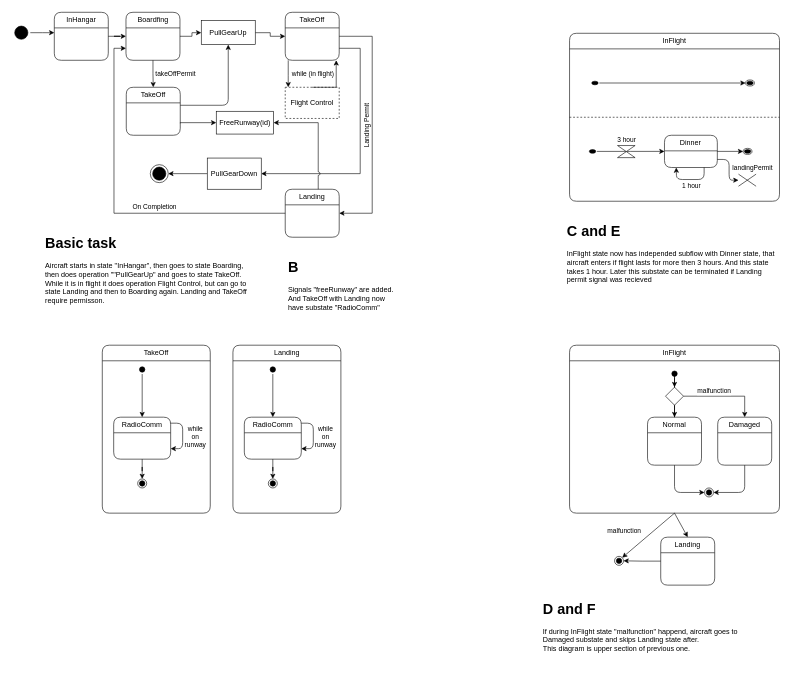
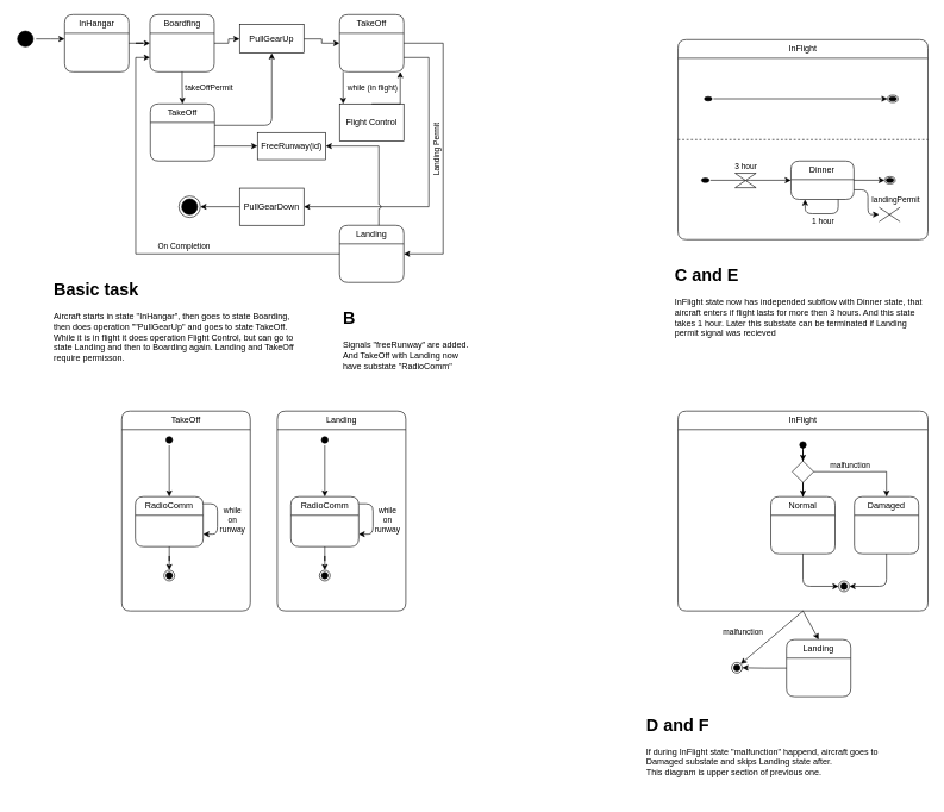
  <mxCell id="0" />
  <mxCell id="1" parent="0" />
  <mxCell id="2" value="InFlight" style="swimlane;fontStyle=0;childLayout=stackLayout;horizontal=1;startSize=26;fillColor=none;horizontalStack=0;resizeParent=1;resizeParentMax=0;resizeLast=0;collapsible=1;marginBottom=0;whiteSpace=wrap;html=1;rounded=1;aspect=fixed;container=0;movable=1;resizable=1;rotatable=1;deletable=1;editable=1;locked=0;connectable=1;" parent="1" vertex="1"><mxGeometry x="949" y="55" width="350" height="280" as="geometry" /></mxCell>
  <mxCell id="3" style="edgeStyle=orthogonalEdgeStyle;rounded=0;orthogonalLoop=1;jettySize=auto;html=1;" parent="1" source="4" edge="1"><mxGeometry relative="1" as="geometry"><mxPoint x="90" y="54" as="targetPoint" /></mxGeometry></mxCell>
  <mxCell id="4" value="" style="ellipse;html=1;shape=startState;fillColor=#000000;strokeColor=default;" parent="1" vertex="1"><mxGeometry x="20" y="39" width="30" height="30" as="geometry" /></mxCell>
  <mxCell id="5" style="edgeStyle=orthogonalEdgeStyle;rounded=0;orthogonalLoop=1;jettySize=auto;html=1;entryX=0;entryY=0.5;entryDx=0;entryDy=0;" parent="1" source="6" target="10" edge="1"><mxGeometry relative="1" as="geometry" /></mxCell>
  <mxCell id="6" value="InHangar" style="swimlane;fontStyle=0;childLayout=stackLayout;horizontal=1;startSize=26;fillColor=none;horizontalStack=0;resizeParent=1;resizeParentMax=0;resizeLast=0;collapsible=1;marginBottom=0;whiteSpace=wrap;html=1;rounded=1;" parent="1" vertex="1"><mxGeometry x="90" y="20" width="90" height="80" as="geometry" /></mxCell>
  <mxCell id="7" style="edgeStyle=orthogonalEdgeStyle;rounded=0;orthogonalLoop=1;jettySize=auto;html=1;entryX=0;entryY=0.5;entryDx=0;entryDy=0;" parent="1" source="10" target="12" edge="1"><mxGeometry relative="1" as="geometry" /></mxCell>
  <mxCell id="8" style="edgeStyle=orthogonalEdgeStyle;rounded=0;orthogonalLoop=1;jettySize=auto;html=1;entryX=0.5;entryY=0;entryDx=0;entryDy=0;" parent="1" source="10" target="15" edge="1"><mxGeometry relative="1" as="geometry" /></mxCell>
  <mxCell id="9" value="takeOffPermit" style="edgeLabel;html=1;align=center;verticalAlign=middle;resizable=0;points=[];" parent="8" vertex="1" connectable="0"><mxGeometry x="-0.224" y="1" relative="1" as="geometry"><mxPoint x="36" y="4" as="offset" /></mxGeometry></mxCell>
  <mxCell id="10" value="Boardfing" style="swimlane;fontStyle=0;childLayout=stackLayout;horizontal=1;startSize=26;fillColor=none;horizontalStack=0;resizeParent=1;resizeParentMax=0;resizeLast=0;collapsible=1;marginBottom=0;whiteSpace=wrap;html=1;rounded=1;" parent="1" vertex="1"><mxGeometry x="209.5" y="20" width="90" height="80" as="geometry" /></mxCell>
  <mxCell id="11" style="edgeStyle=orthogonalEdgeStyle;rounded=0;orthogonalLoop=1;jettySize=auto;html=1;entryX=0;entryY=0.5;entryDx=0;entryDy=0;" parent="1" source="12" target="19" edge="1"><mxGeometry relative="1" as="geometry" /></mxCell>
  <mxCell id="12" value="PullGearUp" style="html=1;whiteSpace=wrap;" parent="1" vertex="1"><mxGeometry x="335" y="34" width="90" height="40" as="geometry" /></mxCell>
  <mxCell id="13" style="edgeStyle=orthogonalEdgeStyle;rounded=1;orthogonalLoop=1;jettySize=auto;html=1;entryX=0.5;entryY=1;entryDx=0;entryDy=0;curved=0;" parent="1" source="15" target="12" edge="1"><mxGeometry relative="1" as="geometry"><Array as="points"><mxPoint x="380" y="175" /></Array></mxGeometry></mxCell>
  <mxCell id="14" style="edgeStyle=orthogonalEdgeStyle;rounded=0;orthogonalLoop=1;jettySize=auto;html=1;entryX=0;entryY=0.5;entryDx=0;entryDy=0;curved=0;" parent="1" edge="1"><mxGeometry relative="1" as="geometry"><mxPoint x="360" y="204" as="targetPoint" /><mxPoint x="300" y="205.006" as="sourcePoint" /><Array as="points"><mxPoint x="300" y="204" /></Array></mxGeometry></mxCell>
  <mxCell id="15" value="TakeOff" style="swimlane;fontStyle=0;childLayout=stackLayout;horizontal=1;startSize=26;fillColor=none;horizontalStack=0;resizeParent=1;resizeParentMax=0;resizeLast=0;collapsible=1;marginBottom=0;whiteSpace=wrap;html=1;rounded=1;" parent="1" vertex="1"><mxGeometry x="210" y="145" width="90" height="80" as="geometry" /></mxCell>
  <mxCell id="16" style="edgeStyle=orthogonalEdgeStyle;rounded=0;orthogonalLoop=1;jettySize=auto;html=1;entryX=1;entryY=0.5;entryDx=0;entryDy=0;" parent="1" source="19" target="28" edge="1"><mxGeometry relative="1" as="geometry"><Array as="points"><mxPoint x="620" y="60" /><mxPoint x="620" y="355" /></Array></mxGeometry></mxCell>
  <mxCell id="17" value="Landing Permit" style="edgeLabel;html=1;align=center;verticalAlign=middle;resizable=0;points=[];rotation=-90;" parent="16" vertex="1" connectable="0"><mxGeometry x="0.013" relative="1" as="geometry"><mxPoint x="-10" as="offset" /></mxGeometry></mxCell>
  <mxCell id="18" style="edgeStyle=orthogonalEdgeStyle;rounded=0;orthogonalLoop=1;jettySize=auto;html=1;entryX=1;entryY=0.5;entryDx=0;entryDy=0;" parent="1" source="19" target="30" edge="1"><mxGeometry relative="1" as="geometry"><mxPoint x="600" y="285" as="targetPoint" /><Array as="points"><mxPoint x="600" y="80" /><mxPoint x="600" y="289" /></Array></mxGeometry></mxCell>
  <mxCell id="19" value="TakeOff" style="swimlane;fontStyle=0;childLayout=stackLayout;horizontal=1;startSize=26;fillColor=none;horizontalStack=0;resizeParent=1;resizeParentMax=0;resizeLast=0;collapsible=1;marginBottom=0;whiteSpace=wrap;html=1;rounded=1;" parent="1" vertex="1"><mxGeometry x="475" y="20" width="90" height="80" as="geometry" /></mxCell>
- <mxCell id="20" value="Flight Control" style="html=1;whiteSpace=wrap;dashed=1;" parent="1" vertex="1"><mxGeometry x="475" y="145" width="90" height="52" as="geometry" /></mxCell>
+ <mxCell id="20" value="Flight Control" style="html=1;whiteSpace=wrap;" parent="1" vertex="1"><mxGeometry x="475" y="145" width="90" height="52" as="geometry" /></mxCell>
  <mxCell id="21" value="" style="group" parent="1" vertex="1" connectable="0"><mxGeometry x="490" y="127" width="60" height="18" as="geometry" /></mxCell>
  <mxCell id="22" style="edgeStyle=orthogonalEdgeStyle;rounded=0;orthogonalLoop=1;jettySize=auto;html=1;" parent="21" source="19" target="20" edge="1"><mxGeometry relative="1" as="geometry"><Array as="points"><mxPoint x="-10" y="-2" /><mxPoint x="-10" y="-2" /></Array></mxGeometry></mxCell>
  <mxCell id="23" value="while (in flight)" style="edgeLabel;html=1;align=center;verticalAlign=middle;resizable=0;points=[];" parent="22" vertex="1" connectable="0"><mxGeometry x="-0.333" y="1" relative="1" as="geometry"><mxPoint x="39" y="6" as="offset" /></mxGeometry></mxCell>
  <mxCell id="24" style="edgeStyle=orthogonalEdgeStyle;rounded=0;orthogonalLoop=1;jettySize=auto;html=1;entryX=0.5;entryY=0;entryDx=0;entryDy=0;endArrow=none;endFill=0;startArrow=classic;startFill=1;" parent="21" source="19" target="20" edge="1"><mxGeometry relative="1" as="geometry"><Array as="points"><mxPoint x="70" y="18" /></Array></mxGeometry></mxCell>
  <mxCell id="25" style="edgeStyle=orthogonalEdgeStyle;rounded=0;orthogonalLoop=1;jettySize=auto;html=1;entryX=0;entryY=0.75;entryDx=0;entryDy=0;" parent="1" source="28" target="10" edge="1"><mxGeometry relative="1" as="geometry" /></mxCell>
  <mxCell id="26" value="On Completion" style="edgeLabel;html=1;align=center;verticalAlign=middle;resizable=0;points=[];" parent="25" vertex="1" connectable="0"><mxGeometry x="-0.347" y="-1" relative="1" as="geometry"><mxPoint x="-29" y="-10" as="offset" /></mxGeometry></mxCell>
  <mxCell id="27" style="edgeStyle=orthogonalEdgeStyle;rounded=0;orthogonalLoop=1;jettySize=auto;html=1;entryX=1;entryY=0.5;entryDx=0;entryDy=0;jumpStyle=arc;" parent="1" source="28" target="32" edge="1"><mxGeometry relative="1" as="geometry"><Array as="points"><mxPoint x="530" y="204" /></Array></mxGeometry></mxCell>
  <mxCell id="28" value="Landing" style="swimlane;fontStyle=0;childLayout=stackLayout;horizontal=1;startSize=26;fillColor=none;horizontalStack=0;resizeParent=1;resizeParentMax=0;resizeLast=0;collapsible=1;marginBottom=0;whiteSpace=wrap;html=1;rounded=1;" parent="1" vertex="1"><mxGeometry x="475" y="315" width="90" height="80" as="geometry" /></mxCell>
  <mxCell id="29" style="edgeStyle=orthogonalEdgeStyle;rounded=0;orthogonalLoop=1;jettySize=auto;html=1;" parent="1" source="30" target="31" edge="1"><mxGeometry relative="1" as="geometry" /></mxCell>
- <mxCell id="30" value="PullGearDown" style="html=1;whiteSpace=wrap;" parent="1" vertex="1"><mxGeometry x="345" y="263" width="90" height="52" as="geometry" /></mxCell>
+ <mxCell id="30" value="PullGearDown" style="html=1;whiteSpace=wrap;" parent="1" vertex="1"><mxGeometry x="335" y="263" width="90" height="52" as="geometry" /></mxCell>
  <mxCell id="31" value="" style="ellipse;html=1;shape=endState;fillColor=#000000;strokeColor=default;" parent="1" vertex="1"><mxGeometry x="250" y="274" width="30" height="30" as="geometry" /></mxCell>
  <mxCell id="32" value="FreeRunway(id)" style="html=1;whiteSpace=wrap;" parent="1" vertex="1"><mxGeometry x="360" y="185" width="95.6" height="38" as="geometry" /></mxCell>
  <mxCell id="33" value="TakeOff" style="swimlane;fontStyle=0;childLayout=stackLayout;horizontal=1;startSize=26;fillColor=none;horizontalStack=0;resizeParent=1;resizeParentMax=0;resizeLast=0;collapsible=1;marginBottom=0;whiteSpace=wrap;html=1;rounded=1;" parent="1" vertex="1"><mxGeometry x="170" y="575" width="180" height="280" as="geometry" /></mxCell>
  <mxCell id="34" style="edgeStyle=orthogonalEdgeStyle;rounded=0;orthogonalLoop=1;jettySize=auto;html=1;entryX=0.5;entryY=0;entryDx=0;entryDy=0;" parent="1" source="35" target="40" edge="1"><mxGeometry relative="1" as="geometry" /></mxCell>
  <mxCell id="35" value="RadioComm" style="swimlane;fontStyle=0;childLayout=stackLayout;horizontal=1;startSize=26;fillColor=none;horizontalStack=0;resizeParent=1;resizeParentMax=0;resizeLast=0;collapsible=1;marginBottom=0;whiteSpace=wrap;html=1;rounded=1;" parent="1" vertex="1"><mxGeometry x="189" y="695" width="95" height="70" as="geometry" /></mxCell>
  <mxCell id="36" style="edgeStyle=orthogonalEdgeStyle;rounded=0;orthogonalLoop=1;jettySize=auto;html=1;entryX=0.5;entryY=0;entryDx=0;entryDy=0;" parent="1" source="37" target="35" edge="1"><mxGeometry relative="1" as="geometry" /></mxCell>
  <mxCell id="37" value="" style="ellipse;html=1;shape=startState;fillColor=#000000;strokeColor=default;" parent="1" vertex="1"><mxGeometry x="229" y="608" width="15" height="15" as="geometry" /></mxCell>
  <mxCell id="38" style="edgeStyle=orthogonalEdgeStyle;rounded=1;orthogonalLoop=1;jettySize=auto;html=1;entryX=1;entryY=0.75;entryDx=0;entryDy=0;curved=0;" parent="1" source="35" target="35" edge="1"><mxGeometry relative="1" as="geometry"><Array as="points"><mxPoint x="304" y="705" /><mxPoint x="304" y="748" /></Array></mxGeometry></mxCell>
  <mxCell id="39" value="&lt;div&gt;while&lt;/div&gt;&lt;div&gt;on&lt;/div&gt;&lt;div&gt;runway&lt;br&gt;&lt;/div&gt;" style="edgeLabel;html=1;align=center;verticalAlign=middle;resizable=0;points=[];" parent="38" vertex="1" connectable="0"><mxGeometry x="-0.312" y="1" relative="1" as="geometry"><mxPoint x="19" y="14" as="offset" /></mxGeometry></mxCell>
  <mxCell id="40" value="" style="ellipse;html=1;shape=endState;fillColor=#000000;strokeColor=default;" parent="1" vertex="1"><mxGeometry x="229" y="798" width="15" height="15" as="geometry" /></mxCell>
  <mxCell id="41" value="Landing" style="swimlane;fontStyle=0;childLayout=stackLayout;horizontal=1;startSize=26;fillColor=none;horizontalStack=0;resizeParent=1;resizeParentMax=0;resizeLast=0;collapsible=1;marginBottom=0;whiteSpace=wrap;html=1;rounded=1;" parent="1" vertex="1"><mxGeometry x="387.8" y="575" width="180" height="280" as="geometry" /></mxCell>
  <mxCell id="42" style="edgeStyle=orthogonalEdgeStyle;rounded=0;orthogonalLoop=1;jettySize=auto;html=1;entryX=0.5;entryY=0;entryDx=0;entryDy=0;" parent="1" source="43" target="48" edge="1"><mxGeometry relative="1" as="geometry" /></mxCell>
  <mxCell id="43" value="RadioComm" style="swimlane;fontStyle=0;childLayout=stackLayout;horizontal=1;startSize=26;fillColor=none;horizontalStack=0;resizeParent=1;resizeParentMax=0;resizeLast=0;collapsible=1;marginBottom=0;whiteSpace=wrap;html=1;rounded=1;" parent="1" vertex="1"><mxGeometry x="406.8" y="695" width="95" height="70" as="geometry" /></mxCell>
  <mxCell id="44" style="edgeStyle=orthogonalEdgeStyle;rounded=0;orthogonalLoop=1;jettySize=auto;html=1;entryX=0.5;entryY=0;entryDx=0;entryDy=0;" parent="1" source="45" target="43" edge="1"><mxGeometry relative="1" as="geometry" /></mxCell>
  <mxCell id="45" value="" style="ellipse;html=1;shape=startState;fillColor=#000000;strokeColor=default;" parent="1" vertex="1"><mxGeometry x="446.8" y="608" width="15" height="15" as="geometry" /></mxCell>
  <mxCell id="46" style="edgeStyle=orthogonalEdgeStyle;rounded=1;orthogonalLoop=1;jettySize=auto;html=1;entryX=1;entryY=0.75;entryDx=0;entryDy=0;curved=0;" parent="1" source="43" target="43" edge="1"><mxGeometry relative="1" as="geometry"><Array as="points"><mxPoint x="521.8" y="705" /><mxPoint x="521.8" y="748" /></Array></mxGeometry></mxCell>
  <mxCell id="47" value="&lt;div&gt;while&lt;/div&gt;&lt;div&gt;on&lt;/div&gt;&lt;div&gt;runway&lt;br&gt;&lt;/div&gt;" style="edgeLabel;html=1;align=center;verticalAlign=middle;resizable=0;points=[];" parent="46" vertex="1" connectable="0"><mxGeometry x="-0.312" y="1" relative="1" as="geometry"><mxPoint x="19" y="14" as="offset" /></mxGeometry></mxCell>
  <mxCell id="48" value="" style="ellipse;html=1;shape=endState;fillColor=#000000;strokeColor=default;" parent="1" vertex="1"><mxGeometry x="446.8" y="798" width="15" height="15" as="geometry" /></mxCell>
  <mxCell id="49" style="rounded=1;orthogonalLoop=1;jettySize=auto;html=1;exitX=0.5;exitY=1;exitDx=0;exitDy=0;entryX=0.5;entryY=0;entryDx=0;entryDy=0;" parent="1" source="52" target="65" edge="1"><mxGeometry relative="1" as="geometry" /></mxCell>
  <mxCell id="50" style="rounded=1;orthogonalLoop=1;jettySize=auto;html=1;entryX=1;entryY=0;entryDx=0;entryDy=0;exitX=0.5;exitY=1;exitDx=0;exitDy=0;" parent="1" source="52" target="66" edge="1"><mxGeometry relative="1" as="geometry" /></mxCell>
  <mxCell id="51" value="malfunction" style="edgeLabel;html=1;align=center;verticalAlign=middle;resizable=0;points=[];" parent="50" vertex="1" connectable="0"><mxGeometry x="0.089" y="1" relative="1" as="geometry"><mxPoint x="-38" y="-11" as="offset" /></mxGeometry></mxCell>
  <mxCell id="52" value="InFlight" style="swimlane;fontStyle=0;childLayout=stackLayout;horizontal=1;startSize=26;fillColor=none;horizontalStack=0;resizeParent=1;resizeParentMax=0;resizeLast=0;collapsible=1;marginBottom=0;whiteSpace=wrap;html=1;rounded=1;aspect=fixed;container=0;movable=1;resizable=1;rotatable=1;deletable=1;editable=1;locked=0;connectable=1;" parent="1" vertex="1"><mxGeometry x="949" y="575" width="350" height="280" as="geometry" /></mxCell>
  <mxCell id="53" style="edgeStyle=orthogonalEdgeStyle;rounded=0;orthogonalLoop=1;jettySize=auto;html=1;entryX=0.5;entryY=0;entryDx=0;entryDy=0;" parent="1" source="54" target="58" edge="1"><mxGeometry relative="1" as="geometry" /></mxCell>
  <mxCell id="54" value="" style="ellipse;html=1;shape=startState;fillColor=#000000;strokeColor=default;" parent="1" vertex="1"><mxGeometry x="1116.5" y="615" width="15" height="15" as="geometry" /></mxCell>
  <mxCell id="55" style="edgeStyle=orthogonalEdgeStyle;rounded=0;orthogonalLoop=1;jettySize=auto;html=1;entryX=0.5;entryY=0;entryDx=0;entryDy=0;" parent="1" source="58" target="62" edge="1"><mxGeometry relative="1" as="geometry" /></mxCell>
  <mxCell id="56" style="edgeStyle=orthogonalEdgeStyle;rounded=0;orthogonalLoop=1;jettySize=auto;html=1;entryX=0.5;entryY=0;entryDx=0;entryDy=0;" parent="1" source="58" target="60" edge="1"><mxGeometry relative="1" as="geometry" /></mxCell>
  <mxCell id="57" value="malfunction" style="edgeLabel;html=1;align=center;verticalAlign=middle;resizable=0;points=[];" parent="56" vertex="1" connectable="0"><mxGeometry x="-0.353" y="-1" relative="1" as="geometry"><mxPoint x="6" y="-10" as="offset" /></mxGeometry></mxCell>
  <mxCell id="58" value="" style="rhombus;" parent="1" vertex="1"><mxGeometry x="1109" y="645" width="30" height="30" as="geometry" /></mxCell>
  <mxCell id="59" style="edgeStyle=orthogonalEdgeStyle;rounded=1;orthogonalLoop=1;jettySize=auto;html=1;exitX=0.5;exitY=1;exitDx=0;exitDy=0;entryX=1;entryY=0.5;entryDx=0;entryDy=0;curved=0;" parent="1" source="60" target="63" edge="1"><mxGeometry relative="1" as="geometry" /></mxCell>
  <mxCell id="60" value="Damaged" style="swimlane;fontStyle=0;childLayout=stackLayout;horizontal=1;startSize=26;fillColor=none;horizontalStack=0;resizeParent=1;resizeParentMax=0;resizeLast=0;collapsible=1;marginBottom=0;whiteSpace=wrap;html=1;rounded=1;" parent="1" vertex="1"><mxGeometry x="1196" y="695" width="90" height="80" as="geometry" /></mxCell>
  <mxCell id="61" style="edgeStyle=orthogonalEdgeStyle;rounded=1;orthogonalLoop=1;jettySize=auto;html=1;entryX=0;entryY=0.5;entryDx=0;entryDy=0;curved=0;" parent="1" source="62" target="63" edge="1"><mxGeometry relative="1" as="geometry"><Array as="points"><mxPoint x="1124" y="821" /></Array></mxGeometry></mxCell>
  <mxCell id="62" value="Normal" style="swimlane;fontStyle=0;childLayout=stackLayout;horizontal=1;startSize=26;fillColor=none;horizontalStack=0;resizeParent=1;resizeParentMax=0;resizeLast=0;collapsible=1;marginBottom=0;whiteSpace=wrap;html=1;rounded=1;" parent="1" vertex="1"><mxGeometry x="1079" y="695" width="90" height="80" as="geometry" /></mxCell>
  <mxCell id="63" value="" style="ellipse;html=1;shape=endState;fillColor=#000000;strokeColor=default;" parent="1" vertex="1"><mxGeometry x="1174" y="813" width="15" height="15" as="geometry" /></mxCell>
  <mxCell id="64" style="edgeStyle=orthogonalEdgeStyle;rounded=0;orthogonalLoop=1;jettySize=auto;html=1;entryX=1;entryY=0.5;entryDx=0;entryDy=0;" parent="1" source="65" target="66" edge="1"><mxGeometry relative="1" as="geometry" /></mxCell>
  <mxCell id="65" value="Landing" style="swimlane;fontStyle=0;childLayout=stackLayout;horizontal=1;startSize=26;fillColor=none;horizontalStack=0;resizeParent=1;resizeParentMax=0;resizeLast=0;collapsible=1;marginBottom=0;whiteSpace=wrap;html=1;rounded=1;" parent="1" vertex="1"><mxGeometry x="1101" y="895" width="90" height="80" as="geometry" /></mxCell>
  <mxCell id="66" value="" style="ellipse;html=1;shape=endState;fillColor=#000000;strokeColor=default;" parent="1" vertex="1"><mxGeometry x="1024" y="927" width="15" height="15" as="geometry" /></mxCell>
  <mxCell id="67" value="&lt;h1&gt;Basic task&lt;/h1&gt;&lt;div&gt;Aircraft starts in state &quot;InHangar&quot;, then goes to state Boarding, then does operation &quot;&quot;PullGearUp&quot; and goes to state TakeOff. While it is in flight it does operation Flight Control, but can go to state Landing and then to Boarding again. Landing and TakeOff require permisson.&lt;/div&gt;" style="text;html=1;strokeColor=none;fillColor=none;spacing=5;spacingTop=-20;whiteSpace=wrap;overflow=hidden;rounded=0;" vertex="1" parent="1"><mxGeometry x="70" y="385" width="350" height="180" as="geometry" /></mxCell>
  <mxCell id="68" value="&lt;h1&gt;B&lt;/h1&gt;&lt;div&gt;Signals &quot;freeRunway&quot; are added. And TakeOff with Landing now have substate &quot;RadioComm&quot;&lt;/div&gt;" style="text;html=1;strokeColor=none;fillColor=none;spacing=5;spacingTop=-20;whiteSpace=wrap;overflow=hidden;rounded=0;" vertex="1" parent="1"><mxGeometry x="475" y="425" width="190" height="120" as="geometry" /></mxCell>
  <mxCell id="69" value="&lt;h1&gt;C and E&lt;/h1&gt;&lt;div&gt;InFlight state now has independed subflow with Dinner state, that aircraft enters if flight lasts for more then 3 hours. And this state takes 1 hour. Later this substate can be terminated if Landing permit signal was recieved&lt;/div&gt;" style="text;html=1;strokeColor=none;fillColor=none;spacing=5;spacingTop=-20;whiteSpace=wrap;overflow=hidden;rounded=0;" vertex="1" parent="1"><mxGeometry x="940" y="365" width="360" height="120" as="geometry" /></mxCell>
  <mxCell id="70" value="" style="endArrow=none;dashed=1;html=1;exitX=0;exitY=0.5;exitDx=0;exitDy=0;entryX=1;entryY=0.5;entryDx=0;entryDy=0;" edge="1" parent="1" source="2" target="2"><mxGeometry width="50" height="50" relative="1" as="geometry"><mxPoint x="920" y="345" as="sourcePoint" /><mxPoint x="970" y="295" as="targetPoint" /></mxGeometry></mxCell>
  <mxCell id="71" value="" style="group" vertex="1" connectable="0" parent="1"><mxGeometry x="980" y="225" width="280" height="85" as="geometry" /></mxCell>
  <mxCell id="72" value="" style="ellipse;html=1;shape=startState;fillColor=#000000;strokeColor=default;" parent="71" vertex="1"><mxGeometry y="21.838" width="14.685" height="10.079" as="geometry" /></mxCell>
  <mxCell id="73" value="" style="ellipse;html=1;shape=endState;fillColor=#000000;strokeColor=default;" parent="71" vertex="1"><mxGeometry x="258.462" y="21.838" width="14.685" height="10.079" as="geometry" /></mxCell>
  <mxCell id="74" style="edgeStyle=orthogonalEdgeStyle;rounded=1;orthogonalLoop=1;jettySize=auto;html=1;exitX=0.75;exitY=1;exitDx=0;exitDy=0;curved=0;" parent="71" source="77" edge="1"><mxGeometry relative="1" as="geometry"><mxPoint x="146.853" y="53.831" as="targetPoint" /></mxGeometry></mxCell>
  <mxCell id="75" value="1 hour" style="edgeLabel;html=1;align=center;verticalAlign=middle;resizable=0;points=[];" parent="74" vertex="1" connectable="0"><mxGeometry x="-0.25" y="1" relative="1" as="geometry"><mxPoint x="-10" y="10" as="offset" /></mxGeometry></mxCell>
  <mxCell id="76" style="edgeStyle=orthogonalEdgeStyle;rounded=0;orthogonalLoop=1;jettySize=auto;html=1;entryX=0;entryY=0.5;entryDx=0;entryDy=0;" parent="71" source="77" target="73" edge="1"><mxGeometry relative="1" as="geometry" /></mxCell>
  <mxCell id="77" value="Dinner" style="swimlane;fontStyle=0;childLayout=stackLayout;horizontal=1;startSize=26;fillColor=none;horizontalStack=0;resizeParent=1;resizeParentMax=0;resizeLast=0;collapsible=1;marginBottom=0;whiteSpace=wrap;html=1;rounded=1;" parent="71" vertex="1"><mxGeometry x="127.273" width="88.112" height="53.755" as="geometry" /></mxCell>
  <mxCell id="78" style="edgeStyle=orthogonalEdgeStyle;rounded=0;orthogonalLoop=1;jettySize=auto;html=1;entryX=0;entryY=0.5;entryDx=0;entryDy=0;" parent="71" source="72" target="77" edge="1"><mxGeometry relative="1" as="geometry" /></mxCell>
  <mxCell id="79" value="" style="shape=collate;whiteSpace=wrap;html=1;labelPosition=center;verticalLabelPosition=top;align=center;verticalAlign=bottom;fontSize=8;" parent="71" vertex="1"><mxGeometry x="48.951" y="17.134" width="29.371" height="20.158" as="geometry" /></mxCell>
  <mxCell id="80" value="3 hour" style="edgeLabel;html=1;align=center;verticalAlign=middle;resizable=0;points=[];" parent="71" vertex="1" connectable="0"><mxGeometry x="63.638" y="7.725" as="geometry" /></mxCell>
  <mxCell id="81" value="" style="shape=umlDestroy;html=1;" parent="71" vertex="1"><mxGeometry x="250.629" y="64.842" width="29.371" height="20.158" as="geometry" /></mxCell>
  <mxCell id="82" style="edgeStyle=orthogonalEdgeStyle;rounded=1;orthogonalLoop=1;jettySize=auto;html=1;exitX=1;exitY=0.75;exitDx=0;exitDy=0;curved=0;" parent="71" source="77" target="81" edge="1"><mxGeometry relative="1" as="geometry"><mxPoint x="244.755" y="74.921" as="targetPoint" /><Array as="points"><mxPoint x="234.965" y="40.652" /><mxPoint x="234.965" y="74.921" /></Array></mxGeometry></mxCell>
  <mxCell id="83" value="landingPermit" style="edgeLabel;html=1;align=center;verticalAlign=middle;resizable=0;points=[];" vertex="1" connectable="0" parent="71"><mxGeometry x="273.15" y="53.753" as="geometry" /></mxCell>
  <mxCell id="84" value="" style="ellipse;html=1;shape=startState;fillColor=#000000;strokeColor=default;" vertex="1" parent="1"><mxGeometry x="984" y="132.838" width="14.685" height="10.079" as="geometry" /></mxCell>
  <mxCell id="85" value="" style="ellipse;html=1;shape=endState;fillColor=#000000;strokeColor=default;" vertex="1" parent="1"><mxGeometry x="1242.462" y="132.838" width="14.685" height="10.079" as="geometry" /></mxCell>
  <mxCell id="86" value="" style="endArrow=classic;html=1;exitX=1;exitY=0.5;exitDx=0;exitDy=0;entryX=0;entryY=0.5;entryDx=0;entryDy=0;" edge="1" parent="1" source="84" target="85"><mxGeometry width="50" height="50" relative="1" as="geometry"><mxPoint x="1010" y="305" as="sourcePoint" /><mxPoint x="1060" y="255" as="targetPoint" /></mxGeometry></mxCell>
  <mxCell id="87" value="&lt;h1&gt;D and F&lt;/h1&gt;&lt;div&gt;If during InFlight state &quot;malfunction&quot; happend, aircraft goes to Damaged substate and skips Landing state after.&lt;/div&gt;&lt;div&gt;This diagram is upper section of previous one.&lt;/div&gt;" style="text;html=1;strokeColor=none;fillColor=none;spacing=5;spacingTop=-20;whiteSpace=wrap;overflow=hidden;rounded=0;" vertex="1" parent="1"><mxGeometry x="900" y="995" width="360" height="120" as="geometry" /></mxCell>
